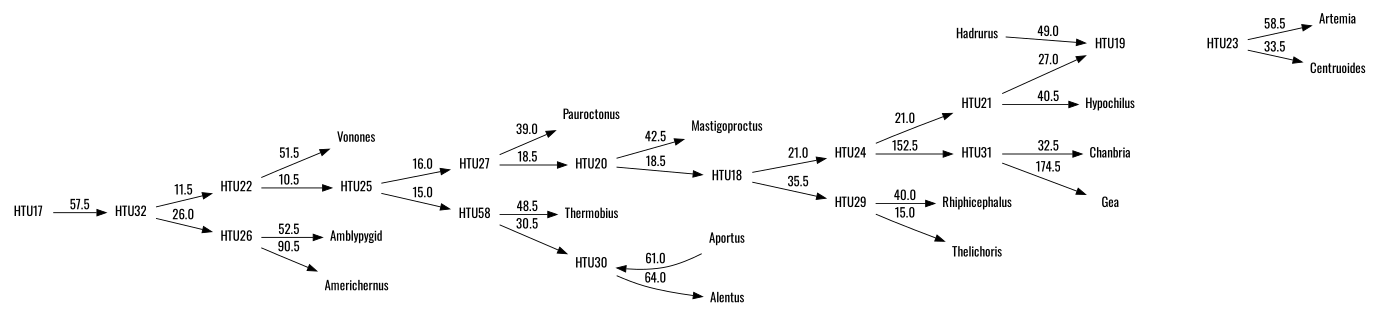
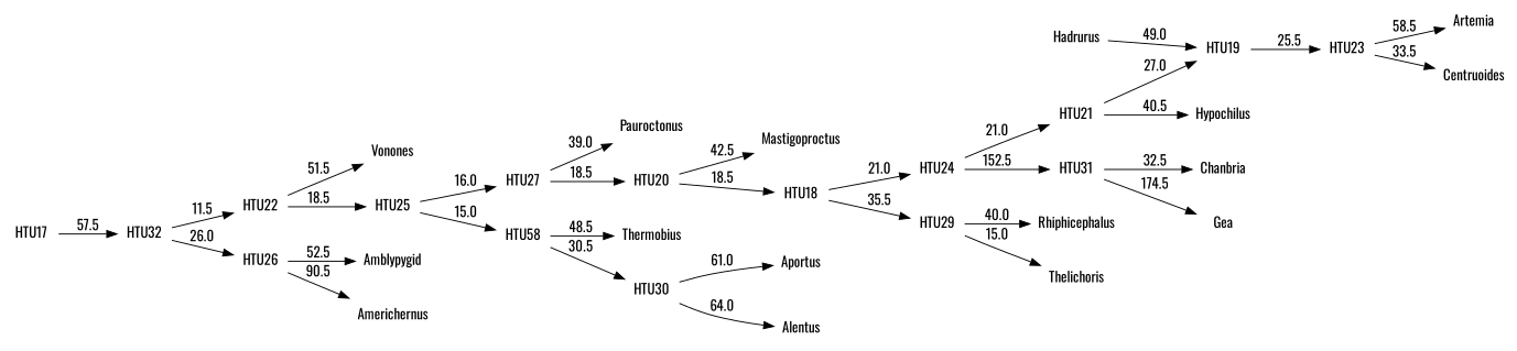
  digraph {
    fontname=Oswald
    rankdir=LR
    node [fontname=Oswald shape=none]
    edge [fontname=Oswald]
    n1 [label=Alentus]
    n2 [label=Amblypygid]
    n3 [label=Americhernus]
    n4 [label=Aportus]
    n5 [label=Artemia]
    n6 [label=Centruoides]
    n7 [label=Chanbria]
    n8 [label=Gea]
    n9 [label=Hadrurus]
    n10 [label=HTU19]
    n11 [label=Hypochilus]
    n12 [label=Mastigoproctus]
    n13 [label=Pauroctonus]
    n14 [label=Rhiphicephalus]
    n15 [label=Thelichoris]
    n16 [label=Thermobius]
    n17 [label=Vonones]
    n18 [label=HTU17]
    n19 [label=HTU32]
    n20 [label=HTU22]
    n21 [label=HTU26]
    n22 [label=HTU18]
    n23 [label=HTU24]
    n24 [label=HTU29]
    n25 [label=HTU21]
    n26 [label=HTU31]
    n27 [label=HTU23]
    n28 [label=HTU20]
    n29 [label=HTU25]
    n30 [label=HTU27]
    n31 [label=HTU58]
    n32 [label=HTU30]
    n9 -> n10 [label=49.0]
+   n10 -> n27 [label=25.5]
    n18 -> n19 [label=57.5]
    n19 -> n20 [label=11.5]
    n19 -> n21 [label=26.0]
    n20 -> n17 [label=51.5]
-   n20 -> n29 [label=10.5]
+   n20 -> n29 [label=18.5]
    n21 -> n2 [label=52.5]
    n21 -> n3 [label=90.5]
    n22 -> n23 [label=21.0]
    n22 -> n24 [label=35.5]
    n23 -> n25 [label=21.0]
    n23 -> n26 [label=152.5]
    n24 -> n14 [label=40.0]
    n24 -> n15 [label=15.0]
    n25 -> n10 [label=27.0]
    n25 -> n11 [label=40.5]
    n26 -> n7 [label=32.5]
    n26 -> n8 [label=174.5]
    n27 -> n5 [label=58.5]
    n27 -> n6 [label=33.5]
    n28 -> n12 [label=42.5]
    n28 -> n22 [label=18.5]
    n29 -> n30 [label=16.0]
    n29 -> n31 [label=15.0]
    n30 -> n13 [label=39.0]
    n30 -> n28 [label=18.5]
    n31 -> n16 [label=48.5]
    n31 -> n32 [label=30.5]
    n32 -> n1 [label=64.0]
-   n4 -> n32 [label=61.0]
+   n32 -> n4 [label=61.0]
  }
